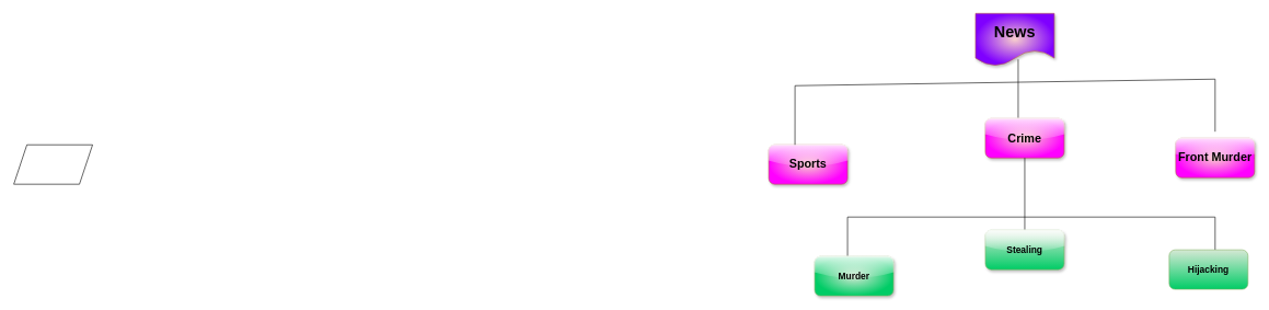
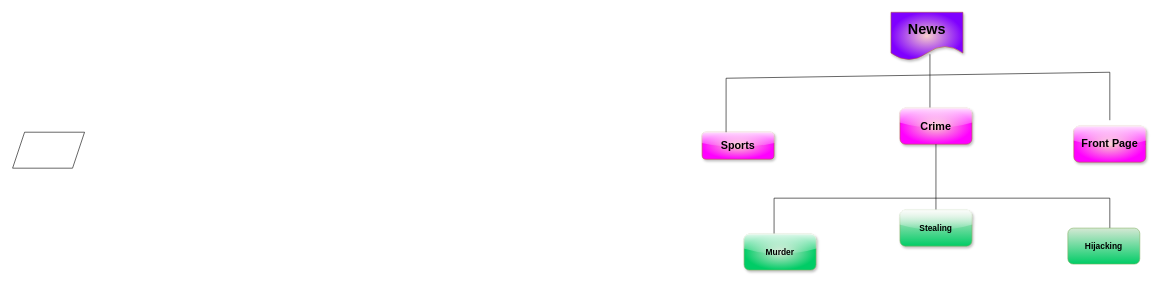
  <mxCell id="0" />
  <mxCell id="1" parent="0" />
  <mxCell id="2" value="&lt;h1&gt;News&lt;/h1&gt;" style="shape=document;whiteSpace=wrap;html=1;boundedLbl=1;fillColor=#f8cecc;strokeColor=#b85450;shadow=1;gradientColor=#7F00FF;gradientDirection=radial;" vertex="1" parent="1"><mxGeometry x="1485" y="20" width="120" height="80" as="geometry" /></mxCell>
  <mxCell id="3" value="" style="endArrow=none;html=1;rounded=0;" edge="1" parent="1"><mxGeometry width="50" height="50" relative="1" as="geometry"><mxPoint x="1550" y="180" as="sourcePoint" /><mxPoint x="1550" y="90" as="targetPoint" /></mxGeometry></mxCell>
  <mxCell id="4" value="" style="shape=parallelogram;perimeter=parallelogramPerimeter;whiteSpace=wrap;html=1;fixedSize=1;" vertex="1" parent="1"><mxGeometry x="20" y="220" width="120" height="60" as="geometry" /></mxCell>
- <mxCell id="5" value="&lt;h2&gt;Sports&lt;/h2&gt;" style="rounded=1;whiteSpace=wrap;html=1;fillColor=#f8cecc;strokeColor=#b85450;gradientColor=#FF00FF;gradientDirection=radial;glass=1;shadow=1;" vertex="1" parent="1"><mxGeometry x="1170" y="220" width="120" height="60" as="geometry" /></mxCell>
+ <mxCell id="5" value="&lt;h2&gt;Sports&lt;/h2&gt;" style="rounded=1;whiteSpace=wrap;html=1;fillColor=#f8cecc;strokeColor=#b85450;gradientColor=#FF00FF;gradientDirection=radial;glass=1;shadow=1;" vertex="1" parent="1"><mxGeometry x="1170" y="220" width="120" height="45" as="geometry" /></mxCell>
  <mxCell id="6" value="" style="endArrow=none;html=1;rounded=0;exitX=0.333;exitY=0;exitDx=0;exitDy=0;exitPerimeter=0;" edge="1" parent="1" source="5"><mxGeometry width="50" height="50" relative="1" as="geometry"><mxPoint x="1170" y="200" as="sourcePoint" /><mxPoint x="1210" y="130" as="targetPoint" /></mxGeometry></mxCell>
  <mxCell id="7" value="&lt;h2&gt;Crime&lt;/h2&gt;" style="rounded=1;whiteSpace=wrap;html=1;fillColor=#f8cecc;strokeColor=#b85450;gradientColor=#FF00FF;gradientDirection=radial;glass=1;shadow=1;" vertex="1" parent="1"><mxGeometry x="1500" y="180" width="120" height="60" as="geometry" /></mxCell>
  <mxCell id="8" value="" style="endArrow=none;html=1;rounded=0;" edge="1" parent="1"><mxGeometry width="50" height="50" relative="1" as="geometry"><mxPoint x="1210" y="130" as="sourcePoint" /><mxPoint x="1850" y="120" as="targetPoint" /></mxGeometry></mxCell>
  <mxCell id="9" value="" style="endArrow=none;html=1;rounded=0;" edge="1" parent="1" target="10"><mxGeometry width="50" height="50" relative="1" as="geometry"><mxPoint x="1850" y="240" as="sourcePoint" /><mxPoint x="1850" y="120" as="targetPoint" /></mxGeometry></mxCell>
- <mxCell id="10" value="&lt;h2&gt;Front Murder&lt;/h2&gt;" style="rounded=1;whiteSpace=wrap;html=1;fillColor=#f8cecc;strokeColor=#b85450;gradientColor=#FF00FF;gradientDirection=radial;shadow=1;glass=1;" vertex="1" parent="1"><mxGeometry x="1790" y="210" width="120" height="60" as="geometry" /></mxCell>
+ <mxCell id="10" value="&lt;h2&gt;Front Page&lt;/h2&gt;" style="rounded=1;whiteSpace=wrap;html=1;fillColor=#f8cecc;strokeColor=#b85450;gradientColor=#FF00FF;gradientDirection=radial;shadow=1;glass=1;" vertex="1" parent="1"><mxGeometry x="1790" y="210" width="120" height="60" as="geometry" /></mxCell>
  <mxCell id="11" value="" style="endArrow=none;html=1;rounded=0;" edge="1" parent="1"><mxGeometry width="50" height="50" relative="1" as="geometry"><mxPoint x="1850" y="200" as="sourcePoint" /><mxPoint x="1850" y="120" as="targetPoint" /></mxGeometry></mxCell>
  <mxCell id="12" value="" style="endArrow=none;html=1;rounded=0;" edge="1" parent="1"><mxGeometry width="50" height="50" relative="1" as="geometry"><mxPoint x="1560" y="350" as="sourcePoint" /><mxPoint x="1560" y="240" as="targetPoint" /></mxGeometry></mxCell>
  <mxCell id="13" value="" style="endArrow=none;html=1;rounded=0;" edge="1" parent="1"><mxGeometry width="50" height="50" relative="1" as="geometry"><mxPoint x="1290" y="330" as="sourcePoint" /><mxPoint x="1850" y="330" as="targetPoint" /><Array as="points" /></mxGeometry></mxCell>
  <mxCell id="14" value="" style="endArrow=none;html=1;rounded=0;" edge="1" parent="1"><mxGeometry width="50" height="50" relative="1" as="geometry"><mxPoint x="1290" y="390" as="sourcePoint" /><mxPoint x="1290" y="330" as="targetPoint" /></mxGeometry></mxCell>
  <mxCell id="15" value="" style="endArrow=none;html=1;rounded=0;" edge="1" parent="1"><mxGeometry width="50" height="50" relative="1" as="geometry"><mxPoint x="1850" y="380" as="sourcePoint" /><mxPoint x="1850" y="330" as="targetPoint" /></mxGeometry></mxCell>
  <mxCell id="16" value="&lt;h3&gt;Murder&lt;/h3&gt;" style="rounded=1;whiteSpace=wrap;html=1;fillColor=#d5e8d4;strokeColor=#82b366;gradientColor=#00CC66;gradientDirection=radial;glass=1;shadow=1;" vertex="1" parent="1"><mxGeometry x="1240" y="390" width="120" height="60" as="geometry" /></mxCell>
  <mxCell id="17" value="&lt;h3&gt;Stealing&lt;/h3&gt;" style="rounded=1;whiteSpace=wrap;html=1;glass=1;shadow=1;fillColor=#d5e8d4;strokeColor=#82b366;gradientColor=#00CC66;" vertex="1" parent="1"><mxGeometry x="1500" y="350" width="120" height="60" as="geometry" /></mxCell>
  <mxCell id="18" value="&lt;h3&gt;Hijacking&lt;/h3&gt;" style="rounded=1;whiteSpace=wrap;html=1;fillColor=#d5e8d4;strokeColor=#82b366;gradientColor=#00CC66;" vertex="1" parent="1"><mxGeometry x="1780" y="380" width="120" height="60" as="geometry" /></mxCell>
